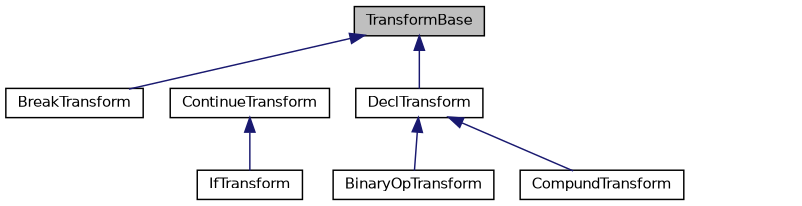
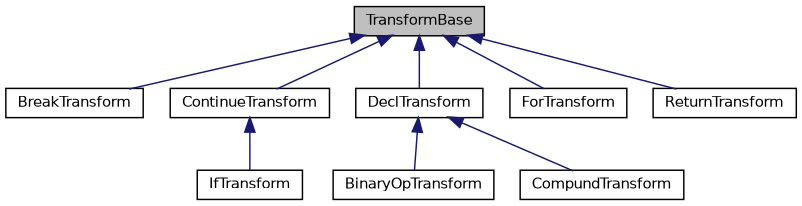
  digraph {
    rankdir=TB
    node [color=black fillcolor=white fontname=Helvetica fontsize=10 shape=record style=filled]
    edge [color=midnightblue dir=back fontname=Helvetica fontsize=10 labelfontname=Helvetica labelfontsize=10 style=solid]
    n1 [fillcolor=grey75 fontcolor=black height=0.2 label=TransformBase width=0.4]
    n2 [height=0.2 label=BreakTransform width=0.4]
    n3 [height=0.2 label=ContinueTransform width=0.4]
    n4 [height=0.2 label=DeclTransform width=0.4]
+   n5 [height=0.2 label=ForTransform width=0.4]
+   n6 [height=0.2 label=ReturnTransform width=0.4]
    n7 [height=0.2 label=BinaryOpTransform width=0.4]
    n8 [height=0.2 label=CompundTransform width=0.4]
    n9 [height=0.2 label=IfTransform width=0.4]
    n1 -> n2
+   n1 -> n3
    n1 -> n4
+   n1 -> n5
+   n1 -> n6
    n3 -> n9
    n4 -> n7
    n4 -> n8
  }
